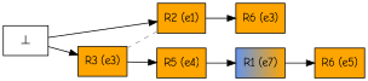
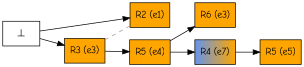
  digraph {
    fontname="Comic Neue"
    rankdir=LR
    node [color=black fillcolor="orange:orange" fontname="Comic Neue" shape=box style=filled]
    edge [fontname="Comic Neue"]
    n1 [label="R2 (e1)"]
    n2 [label="R6 (e3)"]
    n3 [label="R3 (e3)"]
    n4 [label="R5 (e4)"]
-   n5 [fillcolor="cornflowerblue:orange" label="R1 (e7)"]
-   n6 [label="R6 (e5)"]
+   n5 [fillcolor="cornflowerblue:orange" label="R4 (e7)"]
+   n6 [label="R5 (e5)"]
    n7 [fillcolor=white label="⊥" color=""]
-   n1 -> n2
+   n4 -> n2
    n1 -> n3 [arrowhead=none color=gray60 constraint=false style=dashed]
    n3 -> n4
    n4 -> n5
    n5 -> n6
    n7 -> n1
    n7 -> n3
  }
